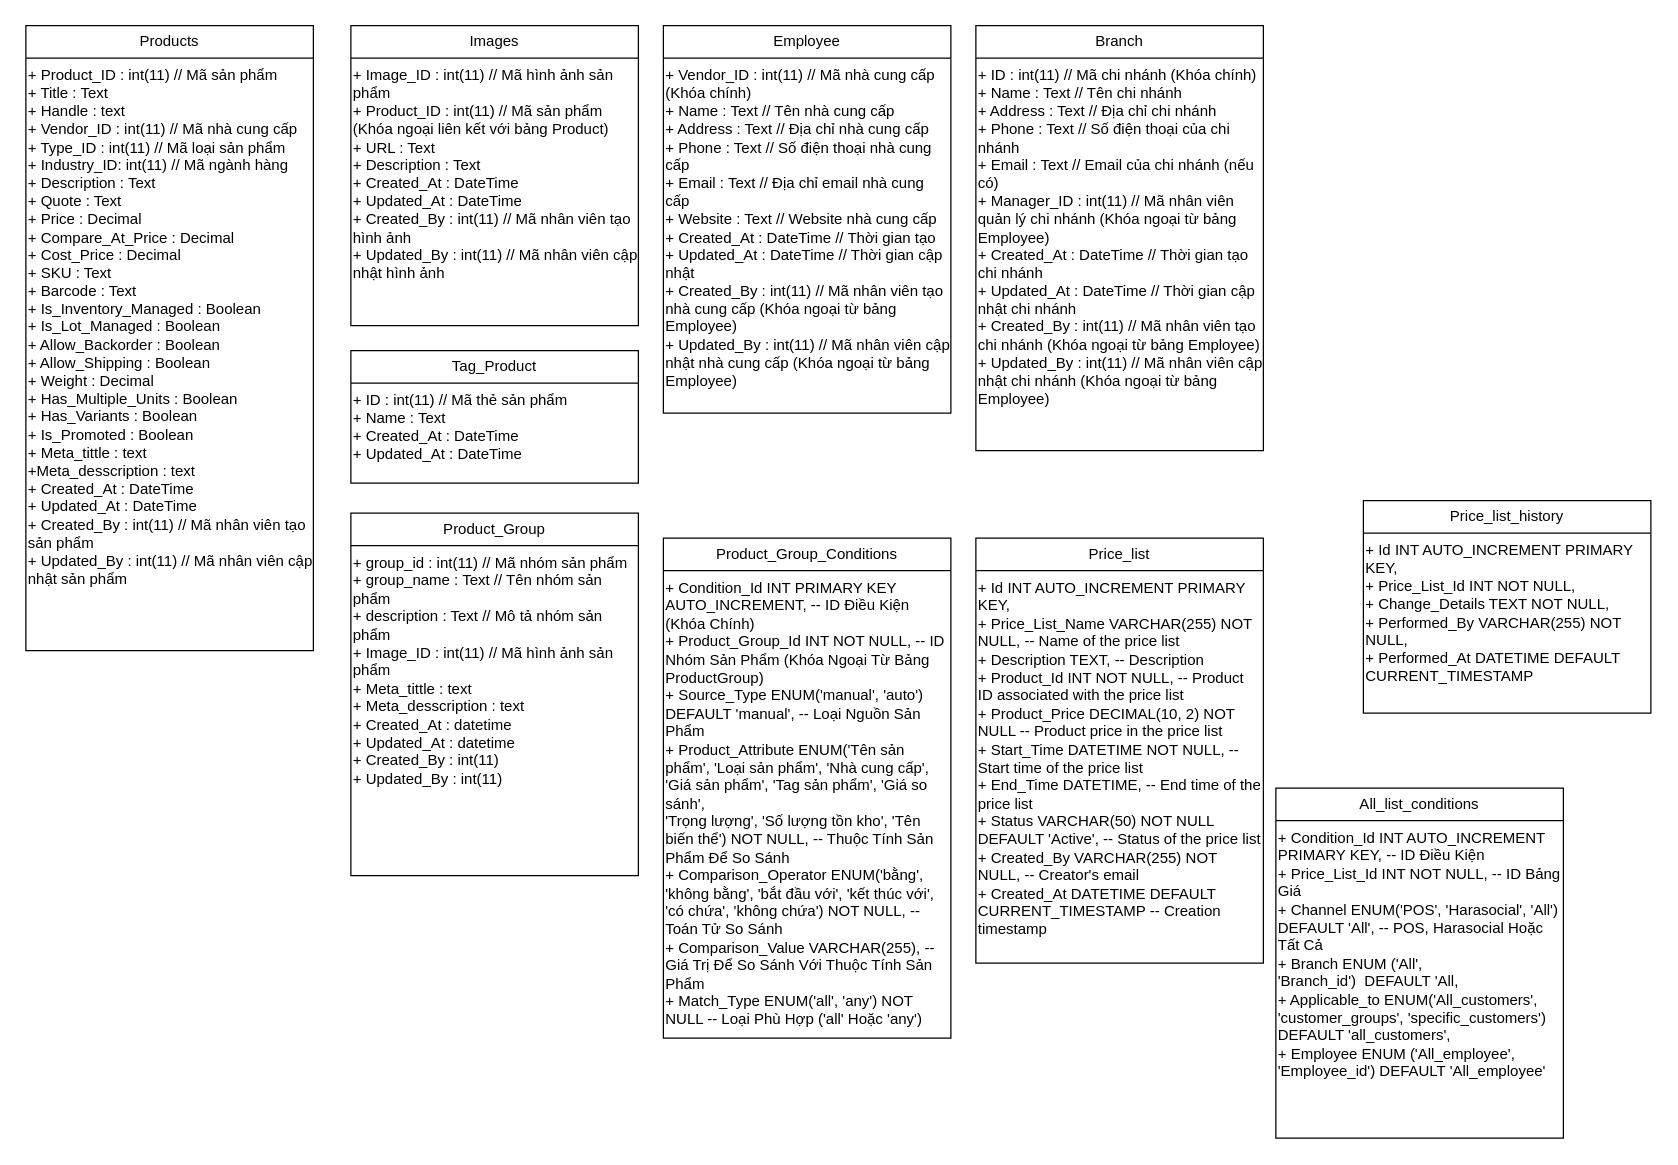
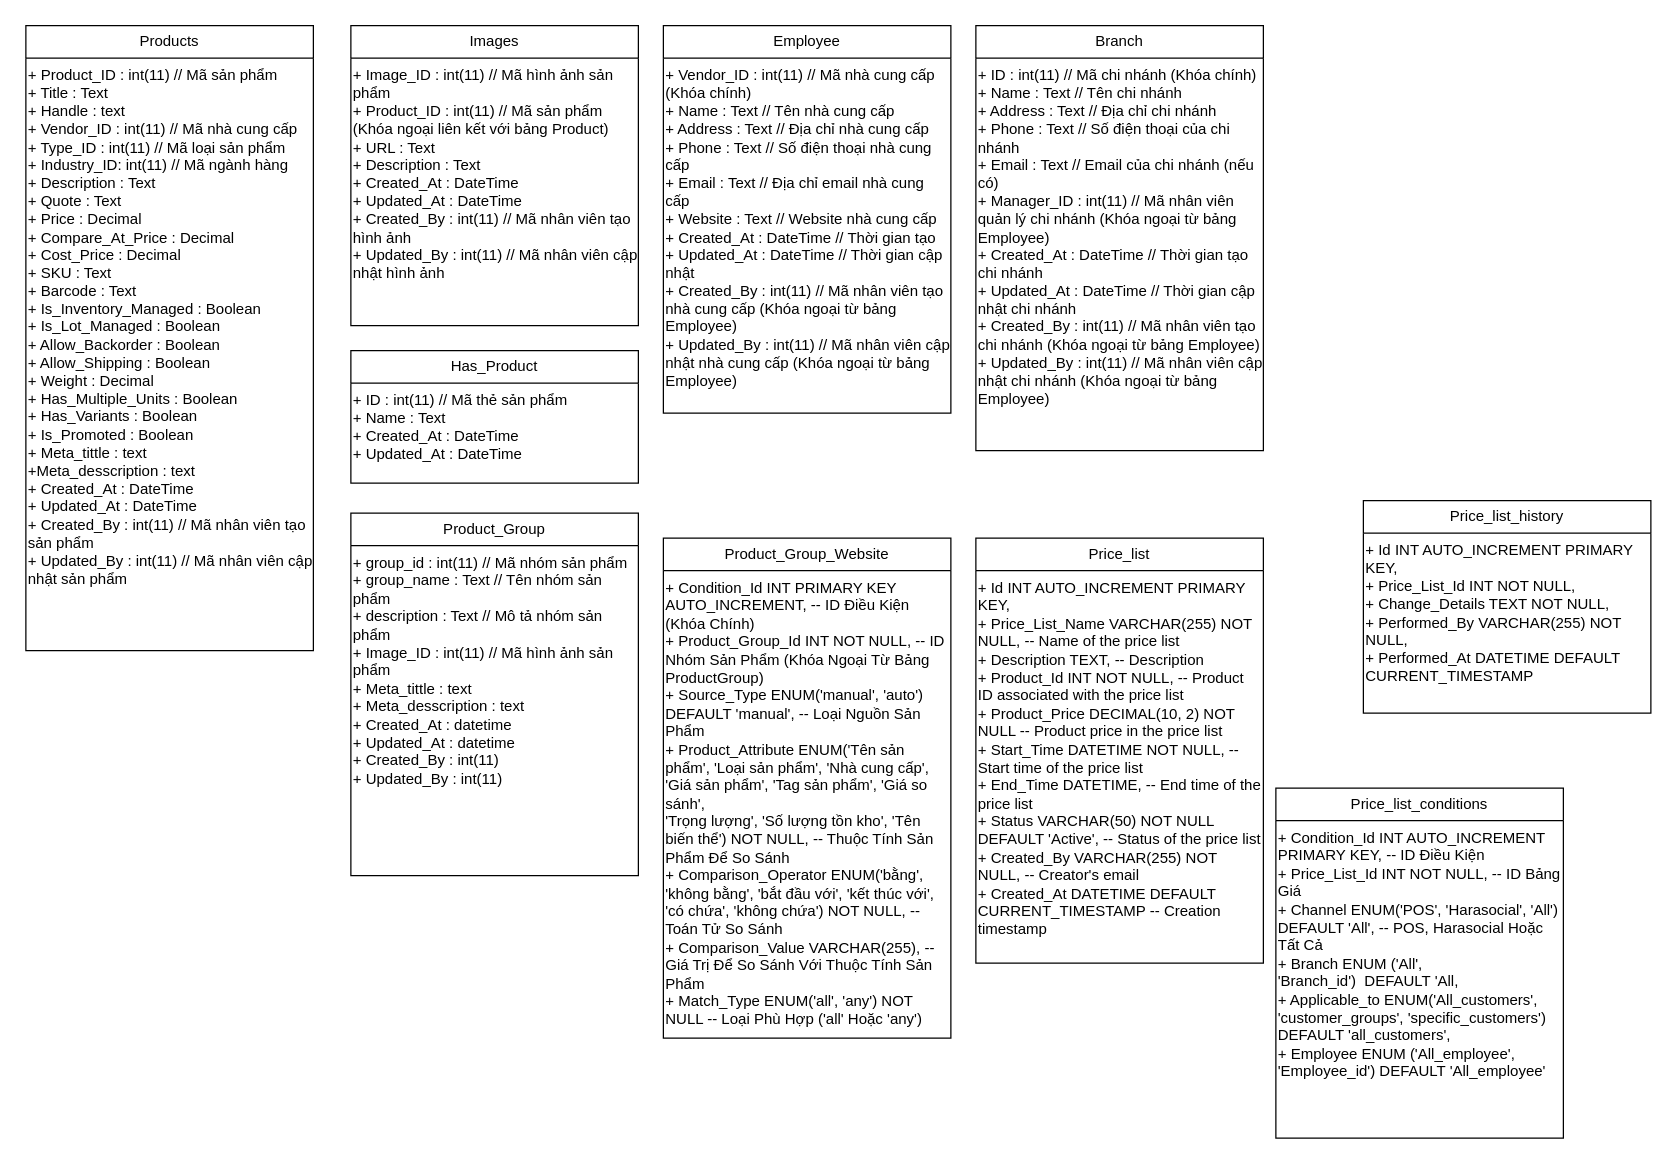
  <mxCell id="0" />
  <mxCell id="1" parent="0" />
  <mxCell id="2" value="Products" style="swimlane;fontStyle=0;childLayout=stackLayout;horizontal=1;startSize=26;fillColor=none;horizontalStack=0;resizeParent=1;resizeParentMax=0;resizeLast=0;collapsible=1;marginBottom=0;whiteSpace=wrap;html=1;" parent="1" vertex="1"><mxGeometry x="20" y="20" width="230" height="500" as="geometry" /></mxCell>
  <mxCell id="3" value="+ Product_ID : int(11)  // Mã sản phẩm&lt;br&gt;    + Title : Text&lt;div&gt;+ Handle : text&lt;br&gt;    + Vendor_ID : int(11)  // Mã nhà cung cấp&lt;br&gt;    + Type_ID : int(11)  // Mã loại sản phẩm&lt;br&gt;    + Industry_ID: int(11)  // Mã ngành hàng&lt;div&gt;+ Description : Text&lt;/div&gt;&lt;div&gt;+ Quote : Text&lt;br&gt;    + Price : Decimal&lt;br&gt;    + Compare_At_Price : Decimal&lt;br&gt;    + Cost_Price : Decimal&lt;br&gt;    + SKU : Text&lt;br&gt;    + Barcode : Text&lt;br&gt;    + Is_Inventory_Managed : Boolean&lt;br&gt;    + Is_Lot_Managed : Boolean&lt;br&gt;    + Allow_Backorder : Boolean&lt;br&gt;    + Allow_Shipping : Boolean&lt;/div&gt;&lt;div&gt;+ Weight : Decimal&lt;br&gt;    + Has_Multiple_Units : Boolean&lt;br&gt;    + Has_Variants : Boolean&lt;br&gt;    + Is_Promoted : Boolean&lt;/div&gt;&lt;div&gt;+ Meta_tittle : text&lt;/div&gt;&lt;div&gt;+Meta_desscription : text&lt;/div&gt;&lt;div&gt;    + Created_At : DateTime&lt;br&gt;    + Updated_At : DateTime&lt;br&gt;    + Created_By : int(11)  // Mã nhân viên tạo sản phẩm&lt;br&gt;    + Updated_By : int(11)  // Mã nhân viên cập nhật sản phẩm&lt;/div&gt;&lt;/div&gt;" style="text;whiteSpace=wrap;html=1;" parent="2" vertex="1"><mxGeometry y="26" width="230" height="474" as="geometry" /></mxCell>
  <mxCell id="4" value="Images" style="swimlane;fontStyle=0;childLayout=stackLayout;horizontal=1;startSize=26;fillColor=none;horizontalStack=0;resizeParent=1;resizeParentMax=0;resizeLast=0;collapsible=1;marginBottom=0;whiteSpace=wrap;html=1;" parent="1" vertex="1"><mxGeometry x="280" y="20" width="230" height="240" as="geometry" /></mxCell>
  <mxCell id="5" value="+ Image_ID : int(11)  // Mã hình ảnh sản phẩm&lt;br&gt;    + Product_ID : int(11)  // Mã sản phẩm (Khóa ngoại liên kết với bảng Product)&lt;br&gt;    + URL : Text&lt;br&gt;    + Description : Text&lt;br&gt;+ Created_At : DateTime&lt;br&gt;    + Updated_At : DateTime&lt;br&gt;    + Created_By : int(11)  // Mã nhân viên tạo hình ảnh&lt;br&gt;    + Updated_By : int(11)  // Mã nhân viên cập nhật hình ảnh" style="text;whiteSpace=wrap;html=1;" parent="4" vertex="1"><mxGeometry y="26" width="230" height="214" as="geometry" /></mxCell>
  <mxCell id="6" value="Employee" style="swimlane;fontStyle=0;childLayout=stackLayout;horizontal=1;startSize=26;fillColor=none;horizontalStack=0;resizeParent=1;resizeParentMax=0;resizeLast=0;collapsible=1;marginBottom=0;whiteSpace=wrap;html=1;" parent="1" vertex="1"><mxGeometry x="530" y="20" width="230" height="310" as="geometry" /></mxCell>
  <mxCell id="7" value="+ Vendor_ID : int(11)  // Mã nhà cung cấp (Khóa chính)&lt;br&gt;    + Name : Text  // Tên nhà cung cấp&lt;br&gt;    + Address : Text  // Địa chỉ nhà cung cấp&lt;br&gt;    + Phone : Text  // Số điện thoại nhà cung cấp&lt;br&gt;    + Email : Text  // Địa chỉ email nhà cung cấp&lt;br&gt;    + Website : Text  // Website nhà cung cấp&lt;br&gt;    + Created_At : DateTime  // Thời gian tạo&lt;br&gt;    + Updated_At : DateTime  // Thời gian cập nhật&lt;br&gt;    + Created_By : int(11)  // Mã nhân viên tạo nhà cung cấp (Khóa ngoại từ bảng Employee)&lt;br&gt;    + Updated_By : int(11)  // Mã nhân viên cập nhật nhà cung cấp (Khóa ngoại từ bảng Employee)" style="text;whiteSpace=wrap;html=1;" parent="6" vertex="1"><mxGeometry y="26" width="230" height="284" as="geometry" /></mxCell>
- <mxCell id="8" value="Tag_Product" style="swimlane;fontStyle=0;childLayout=stackLayout;horizontal=1;startSize=26;fillColor=none;horizontalStack=0;resizeParent=1;resizeParentMax=0;resizeLast=0;collapsible=1;marginBottom=0;whiteSpace=wrap;html=1;" parent="1" vertex="1"><mxGeometry x="280" y="280" width="230" height="106" as="geometry" /></mxCell>
+ <mxCell id="8" value="Has_Product" style="swimlane;fontStyle=0;childLayout=stackLayout;horizontal=1;startSize=26;fillColor=none;horizontalStack=0;resizeParent=1;resizeParentMax=0;resizeLast=0;collapsible=1;marginBottom=0;whiteSpace=wrap;html=1;" parent="1" vertex="1"><mxGeometry x="280" y="280" width="230" height="106" as="geometry" /></mxCell>
  <mxCell id="9" value="+ ID : int(11)  // Mã thẻ sản phẩm&#10;    + Name : Text&#10;    + Created_At : DateTime&#10;    + Updated_At : DateTime" style="text;whiteSpace=wrap;html=1;" parent="8" vertex="1"><mxGeometry y="26" width="230" height="80" as="geometry" /></mxCell>
- <mxCell id="10" value="Product_Group_Conditions" style="swimlane;fontStyle=0;childLayout=stackLayout;horizontal=1;startSize=26;fillColor=none;horizontalStack=0;resizeParent=1;resizeParentMax=0;resizeLast=0;collapsible=1;marginBottom=0;whiteSpace=wrap;html=1;" parent="1" vertex="1"><mxGeometry x="530" y="430" width="230" height="400" as="geometry" /></mxCell>
+ <mxCell id="10" value="Product_Group_Website" style="swimlane;fontStyle=0;childLayout=stackLayout;horizontal=1;startSize=26;fillColor=none;horizontalStack=0;resizeParent=1;resizeParentMax=0;resizeLast=0;collapsible=1;marginBottom=0;whiteSpace=wrap;html=1;" parent="1" vertex="1"><mxGeometry x="530" y="430" width="230" height="400" as="geometry" /></mxCell>
  <mxCell id="11" value="+ Condition_Id INT PRIMARY KEY AUTO_INCREMENT, -- ID Điều Kiện (Khóa Chính)&#10;    + Product_Group_Id INT NOT NULL, -- ID Nhóm Sản Phẩm (Khóa Ngoại Từ Bảng ProductGroup)&#10;    + Source_Type ENUM('manual', 'auto') DEFAULT 'manual', -- Loại Nguồn Sản Phẩm&#10;    + Product_Attribute ENUM('Tên sản phẩm', 'Loại sản phẩm', 'Nhà cung cấp', &#10;                             'Giá sản phẩm', 'Tag sản phẩm', 'Giá so sánh', &#10;                             'Trọng lượng', 'Số lượng tồn kho', 'Tên biến thể') NOT NULL, -- Thuộc Tính Sản Phẩm Để So Sánh&#10;    + Comparison_Operator ENUM('bằng', 'không bằng', 'bắt đầu với', 'kết thúc với', 'có chứa', 'không chứa') NOT NULL, -- Toán Tử So Sánh&#10;    + Comparison_Value VARCHAR(255), -- Giá Trị Để So Sánh Với Thuộc Tính Sản Phẩm&#10;    + Match_Type ENUM('all', 'any') NOT NULL -- Loại Phù Hợp ('all' Hoặc 'any')" style="text;whiteSpace=wrap;" parent="10" vertex="1"><mxGeometry y="26" width="230" height="374" as="geometry" /></mxCell>
  <mxCell id="12" value="Branch" style="swimlane;fontStyle=0;childLayout=stackLayout;horizontal=1;startSize=26;fillColor=none;horizontalStack=0;resizeParent=1;resizeParentMax=0;resizeLast=0;collapsible=1;marginBottom=0;whiteSpace=wrap;html=1;" parent="1" vertex="1"><mxGeometry x="780" y="20" width="230" height="340" as="geometry" /></mxCell>
  <mxCell id="13" value="+ ID : int(11)  // Mã chi nhánh (Khóa chính)&#10;    + Name : Text  // Tên chi nhánh&#10;    + Address : Text  // Địa chỉ chi nhánh&#10;    + Phone : Text  // Số điện thoại của chi nhánh&#10;    + Email : Text  // Email của chi nhánh (nếu có)&#10;    + Manager_ID : int(11)  // Mã nhân viên quản lý chi nhánh (Khóa ngoại từ bảng Employee)&#10;    + Created_At : DateTime  // Thời gian tạo chi nhánh&#10;    + Updated_At : DateTime  // Thời gian cập nhật chi nhánh&#10;    + Created_By : int(11)  // Mã nhân viên tạo chi nhánh (Khóa ngoại từ bảng Employee)&#10;    + Updated_By : int(11)  // Mã nhân viên cập nhật chi nhánh (Khóa ngoại từ bảng Employee)" style="text;whiteSpace=wrap;html=1;" parent="12" vertex="1"><mxGeometry y="26" width="230" height="314" as="geometry" /></mxCell>
  <mxCell id="14" value="Product_Group" style="swimlane;fontStyle=0;childLayout=stackLayout;horizontal=1;startSize=26;fillColor=none;horizontalStack=0;resizeParent=1;resizeParentMax=0;resizeLast=0;collapsible=1;marginBottom=0;whiteSpace=wrap;html=1;" parent="1" vertex="1"><mxGeometry x="280" y="410" width="230" height="290" as="geometry" /></mxCell>
  <mxCell id="15" value="+ group_id : int(11)  // Mã nhóm sản phẩm&lt;br&gt;    + group_name : Text  // Tên nhóm sản phẩm&lt;br&gt;    + description : Text  // Mô tả nhóm sản phẩm&lt;div&gt;+ Image_ID : int(11) // Mã hình ảnh sản phẩm&lt;br&gt;&lt;div&gt;&lt;div&gt;+ Meta_tittle : text&lt;/div&gt;&lt;div&gt;+ Meta_desscription : text&lt;/div&gt;+ Created_At : datetime&amp;nbsp;&lt;br&gt;+ Updated_At : datetime&amp;nbsp;&lt;br&gt;+ Created_By :&amp;nbsp;&lt;span class=&quot;hljs-type&quot;&gt;int&lt;/span&gt;(&lt;span class=&quot;hljs-number&quot;&gt;11&lt;/span&gt;)&amp;nbsp;&lt;br&gt;+ Updated_By :&amp;nbsp;&lt;span class=&quot;hljs-type&quot;&gt;int&lt;/span&gt;(&lt;span class=&quot;hljs-number&quot;&gt;11&lt;/span&gt;)&lt;/div&gt;&lt;/div&gt;" style="text;whiteSpace=wrap;html=1;" parent="14" vertex="1"><mxGeometry y="26" width="230" height="264" as="geometry" /></mxCell>
  <mxCell id="16" value="Price_list" style="swimlane;fontStyle=0;childLayout=stackLayout;horizontal=1;startSize=26;fillColor=none;horizontalStack=0;resizeParent=1;resizeParentMax=0;resizeLast=0;collapsible=1;marginBottom=0;whiteSpace=wrap;html=1;" parent="1" vertex="1"><mxGeometry x="780" y="430" width="230" height="340" as="geometry" /></mxCell>
  <mxCell id="17" value="&lt;span class=&quot;hljs-operator&quot;&gt;+&lt;/span&gt; Id &lt;span class=&quot;hljs-type&quot;&gt;INT&lt;/span&gt; AUTO_INCREMENT &lt;span class=&quot;hljs-keyword&quot;&gt;PRIMARY&lt;/span&gt; KEY,&lt;br&gt;&lt;span class=&quot;hljs-operator&quot;&gt;+&lt;/span&gt; Price_List_Name &lt;span class=&quot;hljs-type&quot;&gt;VARCHAR&lt;/span&gt;(&lt;span class=&quot;hljs-number&quot;&gt;255&lt;/span&gt;) &lt;span class=&quot;hljs-keyword&quot;&gt;NOT&lt;/span&gt; &lt;span class=&quot;hljs-keyword&quot;&gt;NULL&lt;/span&gt;, &lt;span class=&quot;hljs-comment&quot;&gt;-- Name of the price list&lt;/span&gt;&lt;br&gt;&lt;span class=&quot;hljs-operator&quot;&gt;+&lt;/span&gt; Description TEXT, &lt;span class=&quot;hljs-comment&quot;&gt;-- Description&lt;/span&gt;&lt;div&gt;&lt;span class=&quot;hljs-operator&quot;&gt;+&lt;/span&gt; Product_Id &lt;span class=&quot;hljs-type&quot;&gt;INT&lt;/span&gt; &lt;span class=&quot;hljs-keyword&quot;&gt;NOT&lt;/span&gt; &lt;span class=&quot;hljs-keyword&quot;&gt;NULL&lt;/span&gt;, &lt;span class=&quot;hljs-comment&quot;&gt;-- Product ID associated with the price list&lt;/span&gt;&amp;nbsp;&lt;/div&gt;&lt;div&gt;&lt;span class=&quot;hljs-operator&quot;&gt;+&lt;/span&gt; Product_Price &lt;span class=&quot;hljs-type&quot;&gt;DECIMAL&lt;/span&gt;(&lt;span class=&quot;hljs-number&quot;&gt;10&lt;/span&gt;, &lt;span class=&quot;hljs-number&quot;&gt;2&lt;/span&gt;) &lt;span class=&quot;hljs-keyword&quot;&gt;NOT&lt;/span&gt; &lt;span class=&quot;hljs-keyword&quot;&gt;NULL&lt;/span&gt; &lt;span class=&quot;hljs-comment&quot;&gt;-- Product price in the price list&lt;/span&gt;&lt;br&gt;&lt;span class=&quot;hljs-operator&quot;&gt;+&lt;/span&gt; Start_Time DATETIME &lt;span class=&quot;hljs-keyword&quot;&gt;NOT&lt;/span&gt; &lt;span class=&quot;hljs-keyword&quot;&gt;NULL&lt;/span&gt;, &lt;span class=&quot;hljs-comment&quot;&gt;-- Start time of the price list&lt;/span&gt;&lt;br&gt;&lt;span class=&quot;hljs-operator&quot;&gt;+&lt;/span&gt; End_Time DATETIME, &lt;span class=&quot;hljs-comment&quot;&gt;-- End time of the price list&lt;/span&gt;&lt;br&gt;&lt;span class=&quot;hljs-operator&quot;&gt;+&lt;/span&gt; Status &lt;span class=&quot;hljs-type&quot;&gt;VARCHAR&lt;/span&gt;(&lt;span class=&quot;hljs-number&quot;&gt;50&lt;/span&gt;) &lt;span class=&quot;hljs-keyword&quot;&gt;NOT&lt;/span&gt; &lt;span class=&quot;hljs-keyword&quot;&gt;NULL&lt;/span&gt; &lt;span class=&quot;hljs-keyword&quot;&gt;DEFAULT&lt;/span&gt; &lt;span class=&quot;hljs-string&quot;&gt;'Active'&lt;/span&gt;, &lt;span class=&quot;hljs-comment&quot;&gt;-- Status of the price list&lt;/span&gt;&lt;br&gt;&lt;span class=&quot;hljs-operator&quot;&gt;+&lt;/span&gt; Created_By &lt;span class=&quot;hljs-type&quot;&gt;VARCHAR&lt;/span&gt;(&lt;span class=&quot;hljs-number&quot;&gt;255&lt;/span&gt;) &lt;span class=&quot;hljs-keyword&quot;&gt;NOT&lt;/span&gt; &lt;span class=&quot;hljs-keyword&quot;&gt;NULL&lt;/span&gt;, &lt;span class=&quot;hljs-comment&quot;&gt;-- Creator's email&lt;/span&gt;&lt;br&gt;&lt;span class=&quot;hljs-operator&quot;&gt;+&lt;/span&gt; Created_At DATETIME &lt;span class=&quot;hljs-keyword&quot;&gt;DEFAULT&lt;/span&gt; &lt;span class=&quot;hljs-built_in&quot;&gt;CURRENT_TIMESTAMP&lt;/span&gt; &lt;span class=&quot;hljs-comment&quot;&gt;-- Creation timestamp&lt;/span&gt;&lt;/div&gt;" style="text;whiteSpace=wrap;html=1;" parent="16" vertex="1"><mxGeometry y="26" width="230" height="314" as="geometry" /></mxCell>
  <mxCell id="18" value="Price_list_history" style="swimlane;fontStyle=0;childLayout=stackLayout;horizontal=1;startSize=26;fillColor=none;horizontalStack=0;resizeParent=1;resizeParentMax=0;resizeLast=0;collapsible=1;marginBottom=0;whiteSpace=wrap;html=1;" parent="1" vertex="1"><mxGeometry x="1090" y="400" width="230" height="170" as="geometry" /></mxCell>
  <mxCell id="19" value="&lt;span class=&quot;hljs-operator&quot;&gt;+&lt;/span&gt; Id &lt;span class=&quot;hljs-type&quot;&gt;INT&lt;/span&gt; AUTO_INCREMENT &lt;span class=&quot;hljs-keyword&quot;&gt;PRIMARY&lt;/span&gt; KEY,&#10;&lt;span class=&quot;hljs-operator&quot;&gt;+&lt;/span&gt; Price_List_Id &lt;span class=&quot;hljs-type&quot;&gt;INT&lt;/span&gt; &lt;span class=&quot;hljs-keyword&quot;&gt;NOT&lt;/span&gt; &lt;span class=&quot;hljs-keyword&quot;&gt;NULL&lt;/span&gt;,&#10;&lt;span class=&quot;hljs-operator&quot;&gt;+&lt;/span&gt; Change_Details TEXT &lt;span class=&quot;hljs-keyword&quot;&gt;NOT&lt;/span&gt; &lt;span class=&quot;hljs-keyword&quot;&gt;NULL&lt;/span&gt;,&#10;&lt;span class=&quot;hljs-operator&quot;&gt;+&lt;/span&gt; Performed_By &lt;span class=&quot;hljs-type&quot;&gt;VARCHAR&lt;/span&gt;(&lt;span class=&quot;hljs-number&quot;&gt;255&lt;/span&gt;) &lt;span class=&quot;hljs-keyword&quot;&gt;NOT&lt;/span&gt; &lt;span class=&quot;hljs-keyword&quot;&gt;NULL&lt;/span&gt;,&#10;&lt;span class=&quot;hljs-operator&quot;&gt;+&lt;/span&gt; Performed_At DATETIME &lt;span class=&quot;hljs-keyword&quot;&gt;DEFAULT&lt;/span&gt; &lt;span class=&quot;hljs-built_in&quot;&gt;CURRENT_TIMESTAMP&lt;/span&gt;" style="text;whiteSpace=wrap;html=1;" parent="18" vertex="1"><mxGeometry y="26" width="230" height="144" as="geometry" /></mxCell>
- <mxCell id="20" value="All_list_conditions" style="swimlane;fontStyle=0;childLayout=stackLayout;horizontal=1;startSize=26;fillColor=none;horizontalStack=0;resizeParent=1;resizeParentMax=0;resizeLast=0;collapsible=1;marginBottom=0;whiteSpace=wrap;html=1;" parent="1" vertex="1"><mxGeometry x="1020" y="630" width="230" height="280" as="geometry" /></mxCell>
+ <mxCell id="20" value="Price_list_conditions" style="swimlane;fontStyle=0;childLayout=stackLayout;horizontal=1;startSize=26;fillColor=none;horizontalStack=0;resizeParent=1;resizeParentMax=0;resizeLast=0;collapsible=1;marginBottom=0;whiteSpace=wrap;html=1;" parent="1" vertex="1"><mxGeometry x="1020" y="630" width="230" height="280" as="geometry" /></mxCell>
  <mxCell id="21" value="+ Condition_Id INT AUTO_INCREMENT PRIMARY KEY, -- ID Điều Kiện&#10;+ Price_List_Id INT NOT NULL, -- ID Bảng Giá&#10;+ Channel ENUM('POS', 'Harasocial', 'All') DEFAULT 'All', -- POS, Harasocial Hoặc Tất Cả&#10;+ Branch ENUM ('All', 'Branch_id')  DEFAULT 'All,&#10;+ Applicable_to ENUM('All_customers', 'customer_groups', 'specific_customers') DEFAULT 'all_customers', &#10;+ Employee ENUM ('All_employee', 'Employee_id') DEFAULT 'All_employee'" style="text;whiteSpace=wrap;" parent="20" vertex="1"><mxGeometry y="26" width="230" height="254" as="geometry" /></mxCell>
